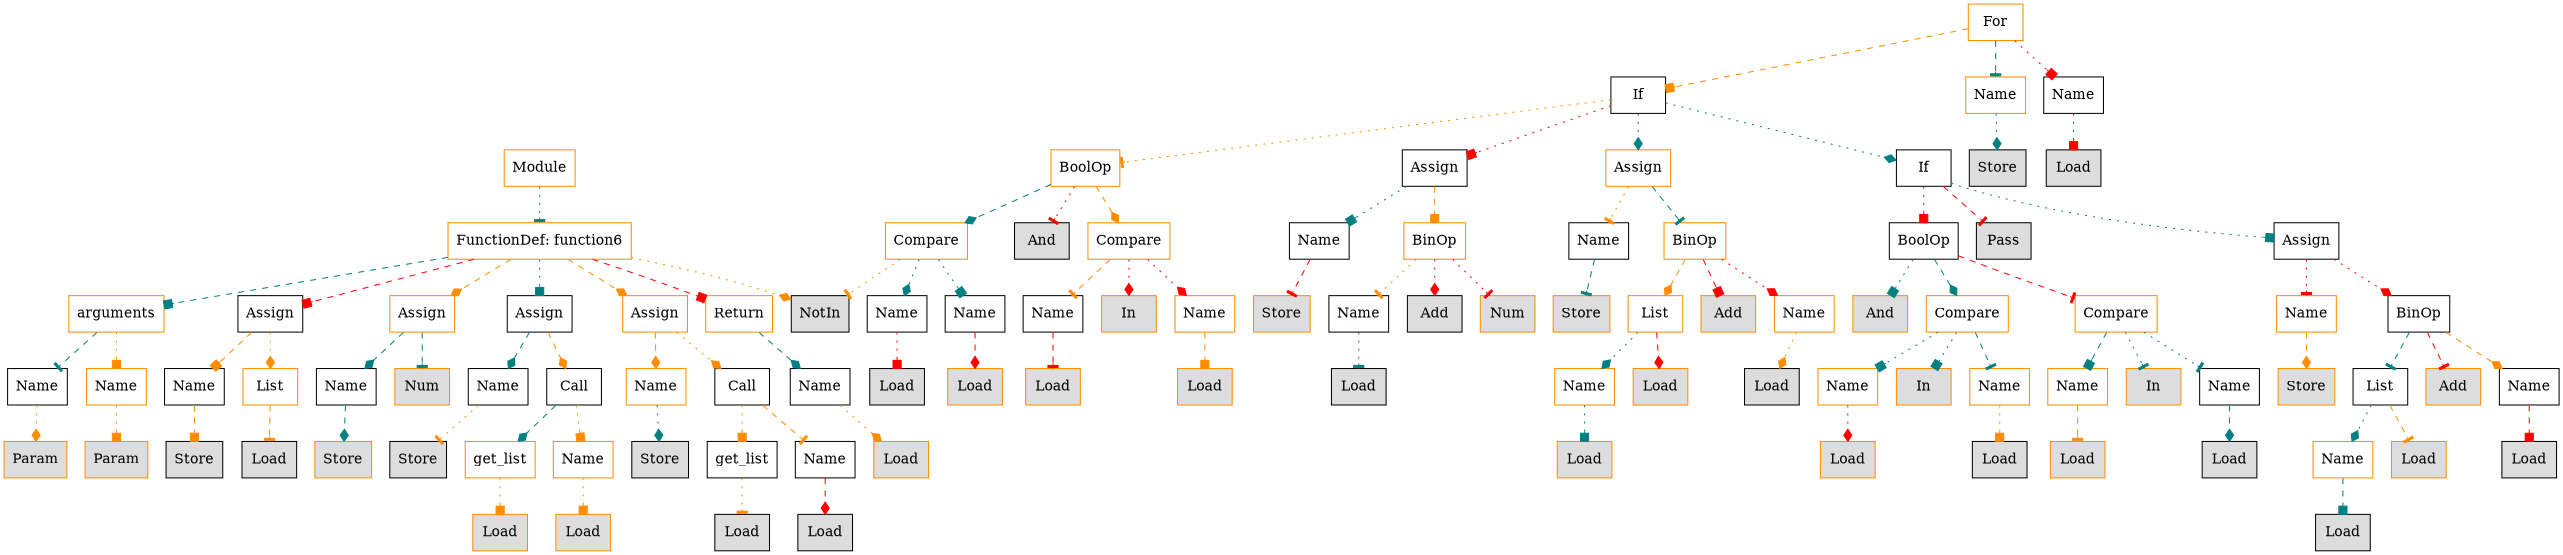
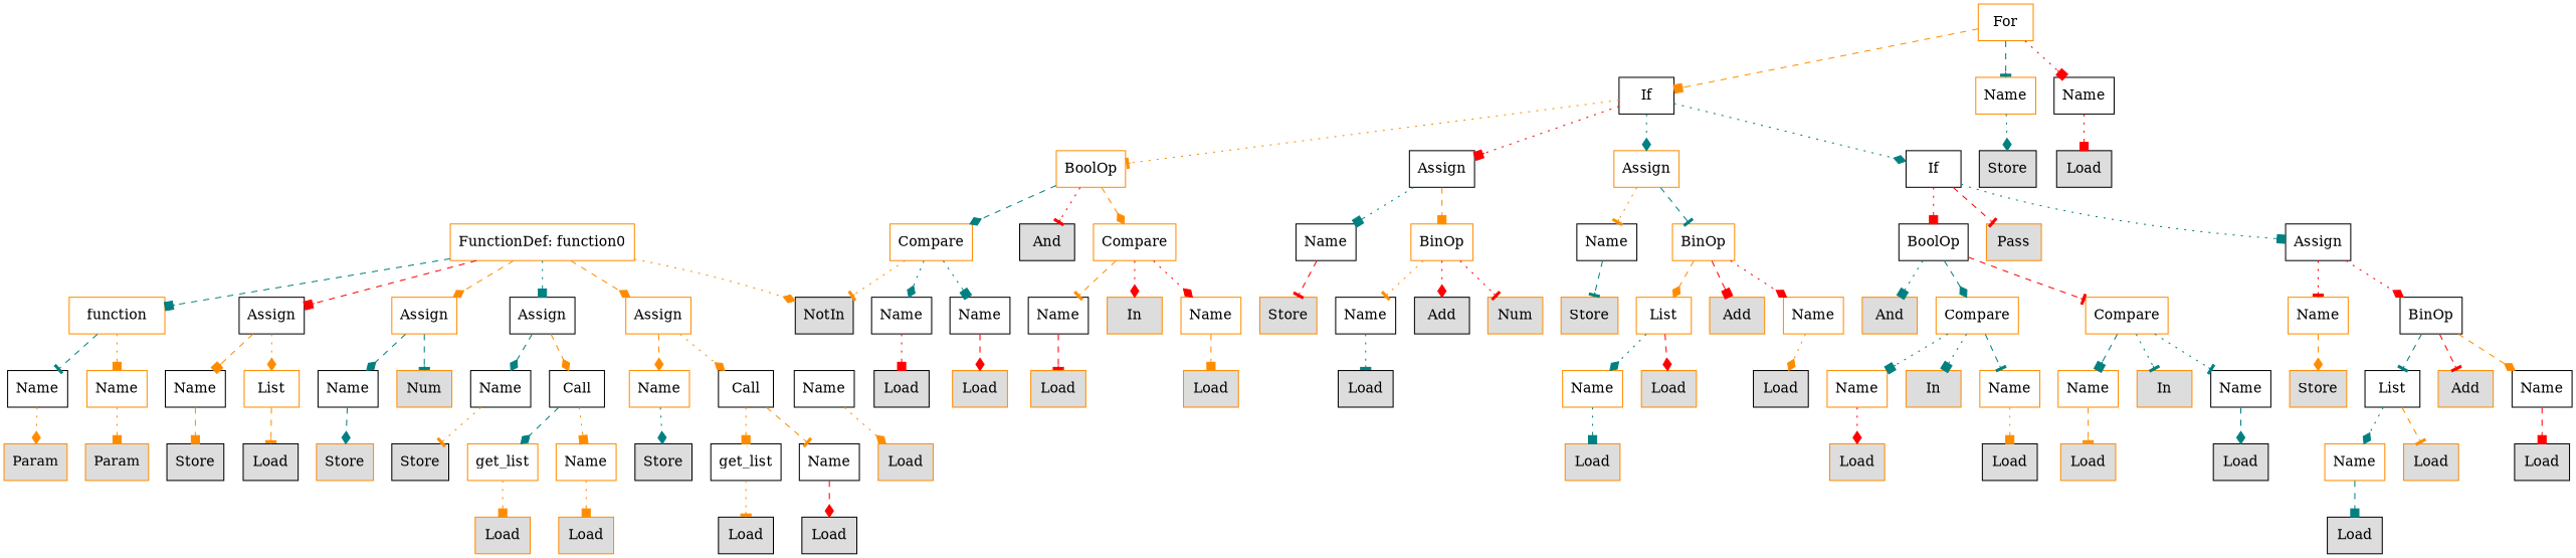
  digraph {
    node [color=darkorange shape=rect]
    edge [arrowhead=diamond color=teal style=dotted]
-   n1 [label=Module]
-   n2 [label="FunctionDef: function6"]
-   n3 [label=arguments]
+   n2 [label="FunctionDef: function0"]
+   n3 [label=function]
    n4 [color=black label=Assign]
    n5 [label=Assign]
    n6 [color=black label=Assign]
    n7 [label=Assign]
-   n8 [label=Return]
    n9 [color=black fillcolor="#dddddd" label=NotIn style=filled]
    n10 [color=black label=Name]
    n11 [label=Name]
    n12 [color=black label=Name]
    n13 [label=List]
    n14 [color=black label=Name]
    n15 [fillcolor="#dddddd" label=Num style=filled]
    n16 [color=black label=Name]
    n17 [color=black label=Call]
    n18 [label=Name]
    n19 [color=black label=Call]
    n20 [label=For]
    n21 [label=Name]
    n22 [color=black label=Name]
    n23 [color=black label=If]
    n24 [color=black label=Name]
    n25 [fillcolor="#dddddd" label=Param style=filled]
    n26 [fillcolor="#dddddd" label=Param style=filled]
    n27 [color=black fillcolor="#dddddd" label=Store style=filled]
    n28 [color=black fillcolor="#dddddd" label=Load style=filled]
    n29 [fillcolor="#dddddd" label=Store style=filled]
    n30 [color=black fillcolor="#dddddd" label=Store style=filled]
    n31 [label=get_list]
    n32 [label=Name]
    n33 [color=black fillcolor="#dddddd" label=Store style=filled]
    n34 [color=black label=get_list]
    n35 [color=black label=Name]
    n36 [color=black fillcolor="#dddddd" label=Store style=filled]
    n37 [color=black fillcolor="#dddddd" label=Load style=filled]
    n38 [label=BoolOp]
    n39 [color=black label=Assign]
    n40 [label=Assign]
    n41 [color=black label=If]
    n42 [fillcolor="#dddddd" label=Load style=filled]
    n43 [fillcolor="#dddddd" label=Load style=filled]
    n44 [fillcolor="#dddddd" label=Load style=filled]
    n45 [color=black fillcolor="#dddddd" label=Load style=filled]
    n46 [color=black fillcolor="#dddddd" label=Load style=filled]
    n47 [color=black fillcolor="#dddddd" label=And style=filled]
    n48 [label=Compare]
    n49 [label=Compare]
    n50 [color=black label=Name]
    n51 [label=BinOp]
    n52 [color=black label=Name]
    n53 [label=BinOp]
    n54 [color=black label=BoolOp]
-   n55 [color=black fillcolor="#dddddd" label=Pass style=filled]
+   n55 [fillcolor="#dddddd" label=Pass style=filled]
    n56 [color=black label=Assign]
    n57 [color=black label=Name]
    n58 [fillcolor="#dddddd" label=In style=filled]
    n59 [label=Name]
    n60 [color=black label=Name]
    n61 [color=black label=Name]
    n62 [fillcolor="#dddddd" label=Store style=filled]
    n63 [color=black label=Name]
    n64 [color=black fillcolor="#dddddd" label=Add style=filled]
    n65 [fillcolor="#dddddd" label=Num style=filled]
    n66 [fillcolor="#dddddd" label=Store style=filled]
    n67 [label=List]
    n68 [fillcolor="#dddddd" label=Add style=filled]
    n69 [label=Name]
    n70 [fillcolor="#dddddd" label=And style=filled]
    n71 [label=Compare]
    n72 [label=Compare]
    n73 [label=Name]
    n74 [color=black label=BinOp]
    n75 [fillcolor="#dddddd" label=Load style=filled]
    n76 [fillcolor="#dddddd" label=Load style=filled]
    n77 [color=black fillcolor="#dddddd" label=Load style=filled]
    n78 [fillcolor="#dddddd" label=Load style=filled]
    n79 [color=black fillcolor="#dddddd" label=Load style=filled]
    n80 [label=Name]
    n81 [fillcolor="#dddddd" label=Load style=filled]
    n82 [color=black fillcolor="#dddddd" label=Load style=filled]
    n83 [label=Name]
    n84 [fillcolor="#dddddd" label=In style=filled]
    n85 [label=Name]
    n86 [label=Name]
    n87 [fillcolor="#dddddd" label=In style=filled]
    n88 [color=black label=Name]
    n89 [fillcolor="#dddddd" label=Store style=filled]
    n90 [color=black label=List]
    n91 [fillcolor="#dddddd" label=Add style=filled]
    n92 [color=black label=Name]
    n93 [fillcolor="#dddddd" label=Load style=filled]
    n94 [fillcolor="#dddddd" label=Load style=filled]
    n95 [color=black fillcolor="#dddddd" label=Load style=filled]
    n96 [fillcolor="#dddddd" label=Load style=filled]
    n97 [color=black fillcolor="#dddddd" label=Load style=filled]
    n98 [label=Name]
    n99 [fillcolor="#dddddd" label=Load style=filled]
    n100 [color=black fillcolor="#dddddd" label=Load style=filled]
    n101 [color=black fillcolor="#dddddd" label=Load style=filled]
-   n1 -> n2 [arrowhead=tee]
    n2 -> n3 [arrowhead=box style=dashed]
    n2 -> n4 [arrowhead=box color=red style=dashed]
    n2 -> n5 [color=darkorange style=dashed]
    n2 -> n6 [arrowhead=box]
    n2 -> n7 [color=darkorange style=dashed]
-   n2 -> n8 [arrowhead=box color=red style=dashed]
    n2 -> n9 [color=darkorange]
    n3 -> n10 [arrowhead=tee style=dashed]
    n3 -> n11 [arrowhead=box color=darkorange]
    n4 -> n12 [arrowhead=box color=darkorange style=dashed]
    n4 -> n13 [color=darkorange]
    n5 -> n14 [style=dashed]
    n5 -> n15 [arrowhead=tee style=dashed]
    n6 -> n16 [style=dashed]
    n6 -> n17 [color=darkorange style=dashed]
    n7 -> n18 [color=darkorange style=dashed]
    n7 -> n19 [color=darkorange]
-   n8 -> n24 [style=dashed]
    n10 -> n25 [color=darkorange]
    n11 -> n26 [arrowhead=box color=darkorange]
    n12 -> n27 [arrowhead=box color=darkorange style=dashed]
    n13 -> n28 [arrowhead=tee color=darkorange style=dashed]
    n14 -> n29 [style=dashed]
    n16 -> n30 [arrowhead=tee color=darkorange]
    n17 -> n31 [style=dashed]
    n17 -> n32 [arrowhead=box color=darkorange]
    n18 -> n33
    n19 -> n34 [arrowhead=box color=darkorange]
    n19 -> n35 [arrowhead=tee color=darkorange style=dashed]
    n20 -> n21 [arrowhead=tee style=dashed]
    n20 -> n22 [arrowhead=box color=red]
    n20 -> n23 [arrowhead=box color=darkorange style=dashed]
    n21 -> n36
    n22 -> n37 [arrowhead=box color=red]
    n23 -> n38 [arrowhead=tee color=darkorange]
    n23 -> n39 [arrowhead=box color=red]
    n23 -> n40
    n23 -> n41
    n24 -> n42 [color=darkorange]
    n31 -> n43 [arrowhead=box color=darkorange]
    n32 -> n44 [arrowhead=box color=darkorange]
    n34 -> n45 [arrowhead=tee color=darkorange]
    n35 -> n46 [color=red style=dashed]
    n38 -> n47 [arrowhead=tee color=red]
    n38 -> n48 [color=darkorange style=dashed]
    n38 -> n49 [style=dashed]
    n39 -> n50 [arrowhead=box]
    n39 -> n51 [arrowhead=box color=darkorange style=dashed]
    n40 -> n52 [arrowhead=tee color=darkorange]
    n40 -> n53 [arrowhead=tee style=dashed]
    n41 -> n54 [arrowhead=box color=red]
    n41 -> n55 [arrowhead=tee color=red style=dashed]
    n41 -> n56 [arrowhead=box]
    n48 -> n57 [arrowhead=tee color=darkorange style=dashed]
    n48 -> n58 [color=red]
    n48 -> n59 [color=red]
    n49 -> n9 [arrowhead=tee color=darkorange]
    n49 -> n60
    n49 -> n61 [arrowhead=box]
    n50 -> n62 [arrowhead=tee color=red style=dashed]
    n51 -> n63 [arrowhead=tee color=darkorange]
    n51 -> n64 [color=red]
    n51 -> n65 [arrowhead=tee color=red]
    n52 -> n66 [arrowhead=tee style=dashed]
    n53 -> n67 [color=darkorange style=dashed]
    n53 -> n68 [arrowhead=box color=red style=dashed]
    n53 -> n69 [color=red]
    n54 -> n70 [arrowhead=box]
    n54 -> n71 [style=dashed]
    n54 -> n72 [arrowhead=tee color=red style=dashed]
    n56 -> n73 [arrowhead=tee color=red]
    n56 -> n74 [color=red]
    n57 -> n75 [arrowhead=tee color=red style=dashed]
    n59 -> n76 [arrowhead=box color=darkorange style=dashed]
    n60 -> n77 [arrowhead=box color=red]
    n61 -> n78 [color=red style=dashed]
    n63 -> n79 [arrowhead=tee]
    n67 -> n80
    n67 -> n81 [color=red style=dashed]
    n69 -> n82 [color=darkorange]
    n71 -> n83 [arrowhead=box]
    n71 -> n84 [arrowhead=box]
    n71 -> n85 [arrowhead=tee style=dashed]
    n72 -> n86 [arrowhead=box style=dashed]
    n72 -> n87 [arrowhead=tee]
    n72 -> n88 [arrowhead=tee]
    n73 -> n89 [color=darkorange style=dashed]
    n74 -> n90 [arrowhead=tee style=dashed]
    n74 -> n91 [arrowhead=tee color=red style=dashed]
    n74 -> n92 [color=darkorange style=dashed]
    n80 -> n93 [arrowhead=box]
    n83 -> n94 [color=red]
    n85 -> n95 [arrowhead=box color=darkorange]
    n86 -> n96 [arrowhead=tee color=darkorange style=dashed]
    n88 -> n97 [style=dashed]
    n90 -> n98
    n90 -> n99 [arrowhead=tee color=darkorange style=dashed]
    n92 -> n100 [arrowhead=box color=red style=dashed]
    n98 -> n101 [arrowhead=box style=dashed]
  }
